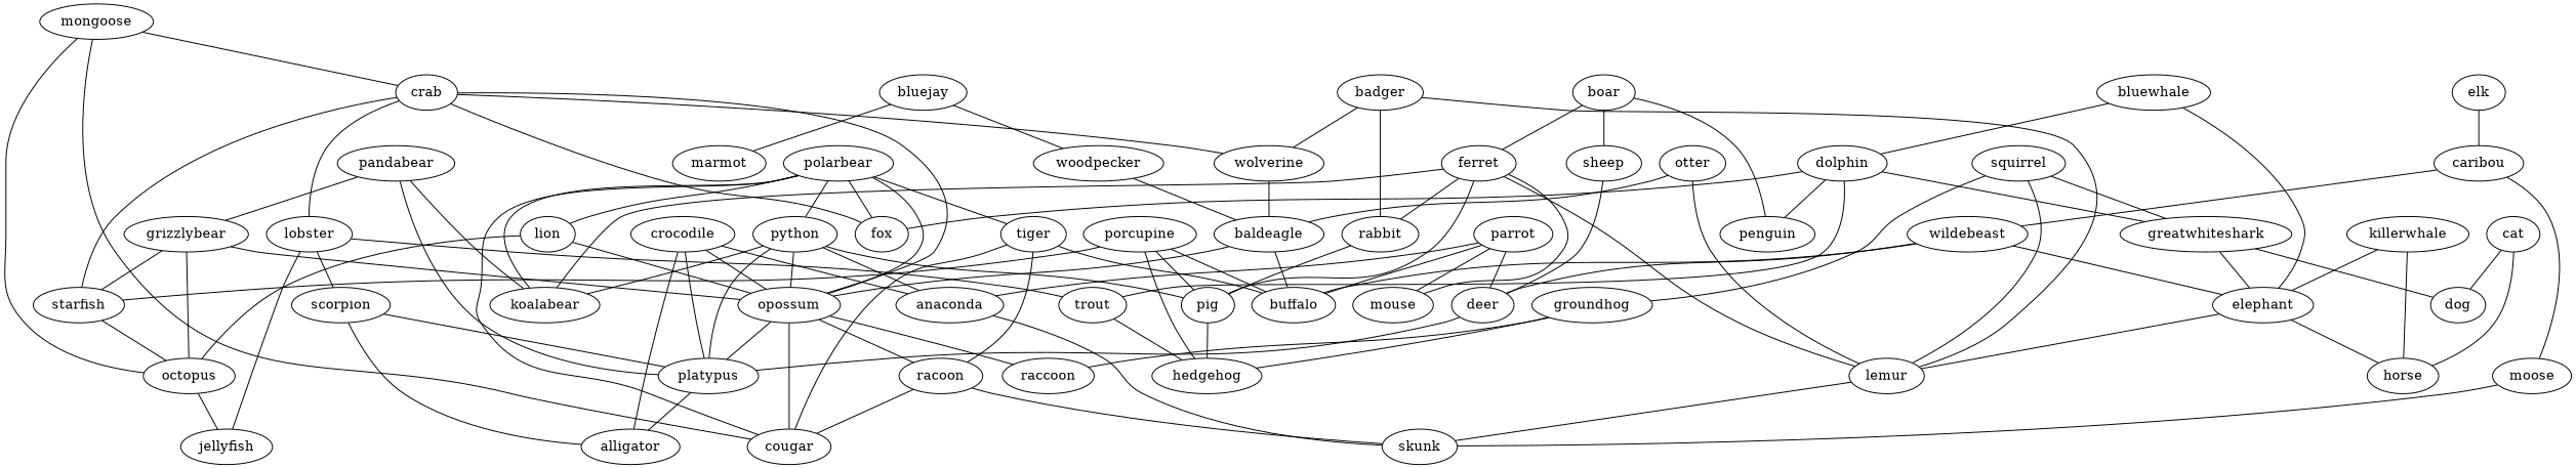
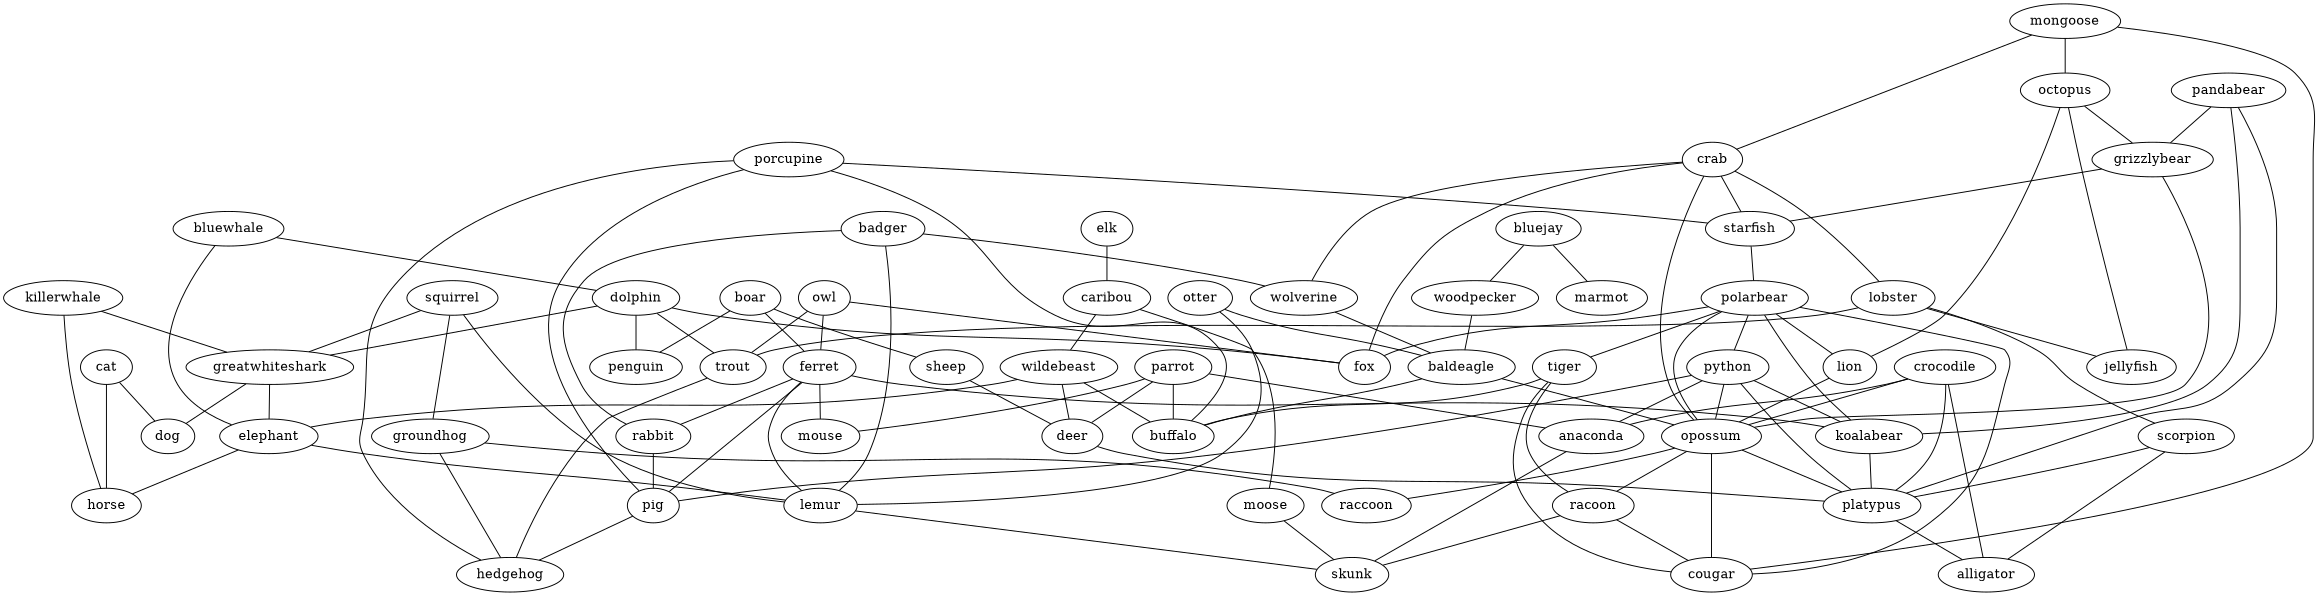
  strict graph {
    edge [weight=1]
+   owl
    ferret
    fox
    trout
    koalabear
    pig
    rabbit
    lemur
    mouse
    hedgehog
    platypus
    skunk
    pandabear
    grizzlybear
    opossum
    starfish
    alligator
    cougar
    racoon
    raccoon
    octopus
    crocodile
    anaconda
    mongoose
    crab
    wolverine
    lobster
    jellyfish
    baldeagle
    scorpion
    boar
    sheep
    penguin
    deer
    badger
    buffalo
    elk
    caribou
    wildebeast
    moose
    elephant
    polarbear
    python
    tiger
    lion
    porcupine
    squirrel
    greatwhiteshark
    groundhog
    dog
    horse
    otter
    parrot
    bluejay
    marmot
    woodpecker
    killerwhale
    cat
    bluewhale
    dolphin
+   owl -- ferret
+   owl -- fox
+   owl -- trout
    ferret -- koalabear
    ferret -- pig
    ferret -- rabbit
    ferret -- lemur
    ferret -- mouse
    trout -- hedgehog
+   koalabear -- platypus
    pig -- hedgehog
    rabbit -- pig
    lemur -- skunk
    platypus -- alligator
    pandabear -- koalabear
    pandabear -- platypus
    pandabear -- grizzlybear
    grizzlybear -- opossum
    grizzlybear -- starfish
    opossum -- platypus
    opossum -- cougar
    opossum -- racoon
    opossum -- raccoon
-   starfish -- octopus
+   starfish -- polarbear
    racoon -- skunk
    racoon -- cougar
    octopus -- grizzlybear
    octopus -- jellyfish
    crocodile -- platypus
    crocodile -- opossum
    crocodile -- alligator
    crocodile -- anaconda
    anaconda -- skunk
    mongoose -- cougar
    mongoose -- octopus
    mongoose -- crab
    crab -- fox
    crab -- opossum
    crab -- starfish
    crab -- wolverine
    crab -- lobster
    wolverine -- baldeagle
    lobster -- trout
    lobster -- jellyfish
    lobster -- scorpion
    baldeagle -- opossum
    baldeagle -- buffalo
    scorpion -- platypus
    scorpion -- alligator
    boar -- ferret
    boar -- sheep
    boar -- penguin
    sheep -- deer
    deer -- platypus
    badger -- rabbit
    badger -- lemur
    badger -- wolverine
    elk -- caribou
    caribou -- wildebeast
    caribou -- moose
    wildebeast -- deer
    wildebeast -- buffalo
    wildebeast -- elephant
    moose -- skunk
    elephant -- lemur
    elephant -- horse
    polarbear -- fox
    polarbear -- koalabear
    polarbear -- opossum
    polarbear -- cougar
    polarbear -- python
    polarbear -- tiger
    polarbear -- lion
    python -- koalabear
    python -- pig
    python -- platypus
    python -- opossum
    python -- anaconda
    tiger -- cougar
    tiger -- racoon
    tiger -- buffalo
    lion -- opossum
    lion -- octopus
    porcupine -- pig
    porcupine -- hedgehog
    porcupine -- starfish
    porcupine -- buffalo
    squirrel -- lemur
    squirrel -- greatwhiteshark
    squirrel -- groundhog
    greatwhiteshark -- elephant
    greatwhiteshark -- dog
    groundhog -- hedgehog
    groundhog -- raccoon
    otter -- lemur
    otter -- baldeagle
    parrot -- mouse
    parrot -- anaconda
    parrot -- deer
    parrot -- buffalo
    bluejay -- marmot
    bluejay -- woodpecker
    woodpecker -- baldeagle
-   killerwhale -- elephant
+   killerwhale -- greatwhiteshark
    killerwhale -- horse
    cat -- dog
    cat -- horse
    bluewhale -- elephant
    bluewhale -- dolphin
    dolphin -- fox
    dolphin -- trout
    dolphin -- penguin
    dolphin -- greatwhiteshark
  }
